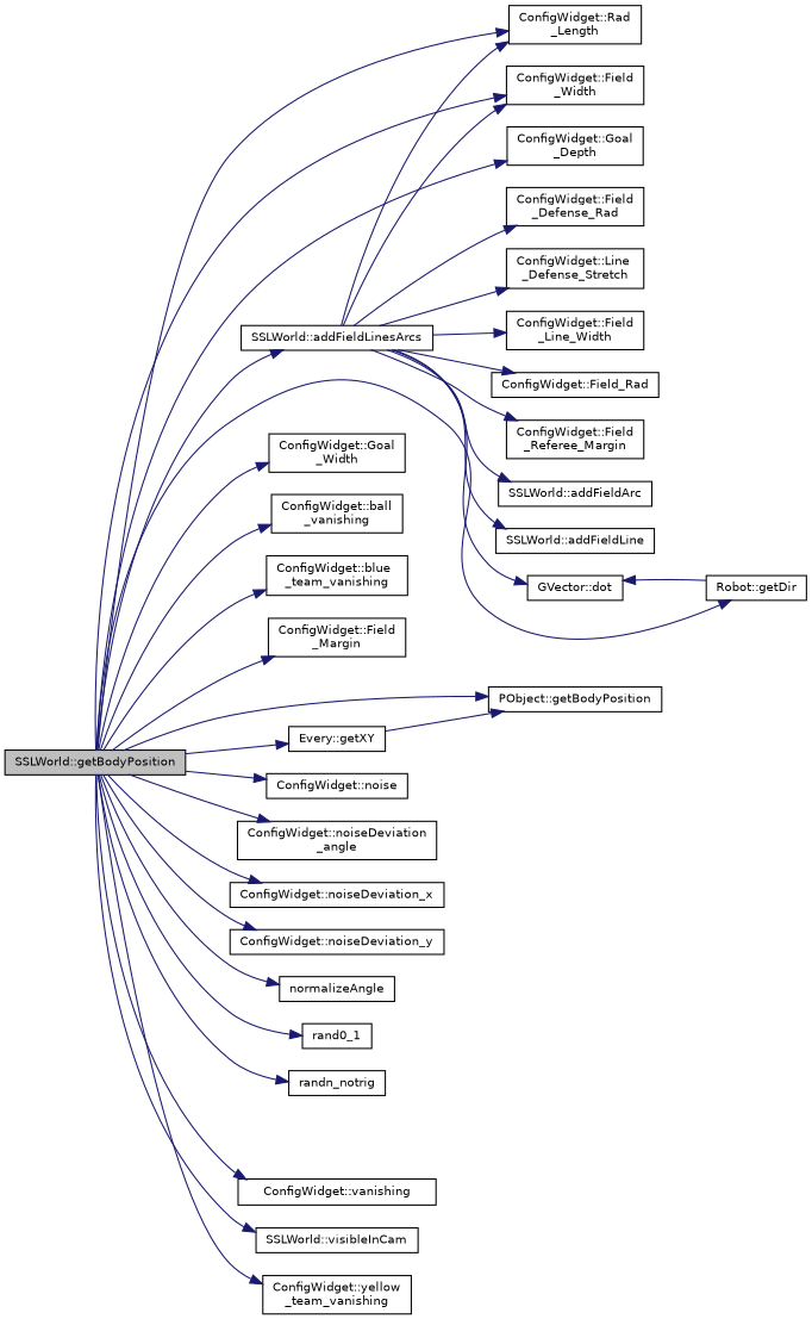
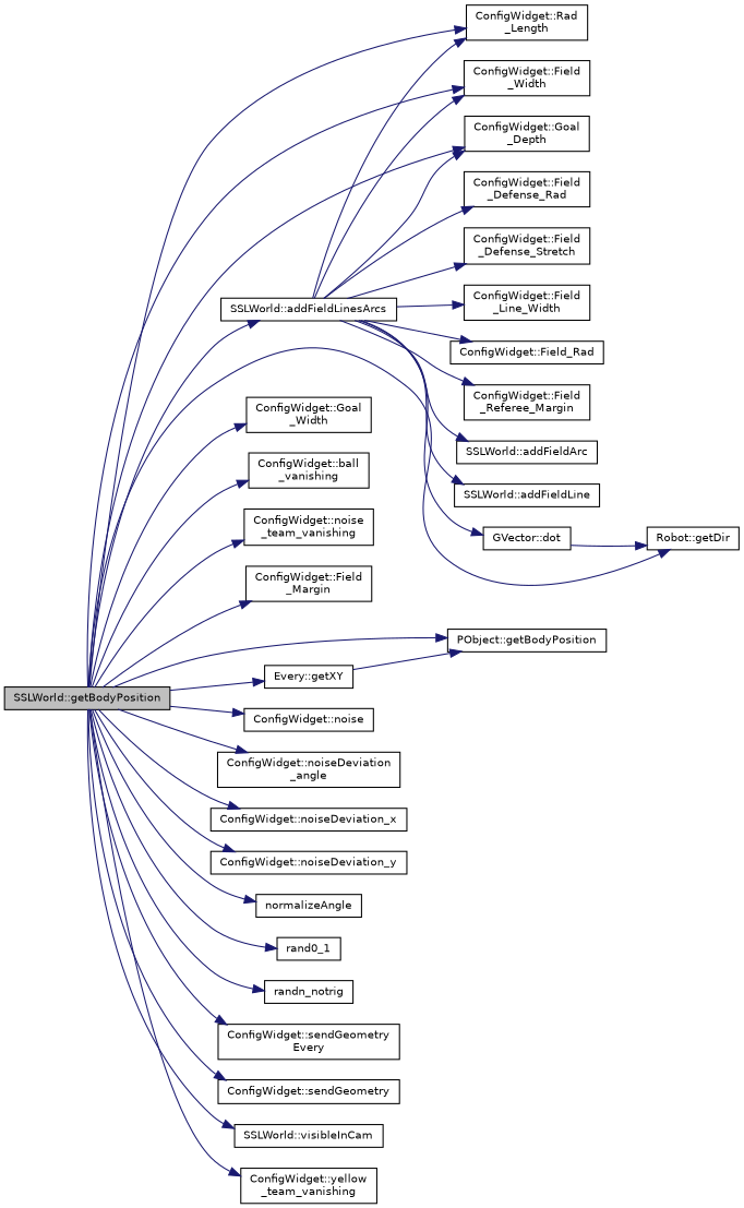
  digraph {
    rankdir=LR
    node [color=black fillcolor=white fontname=Helvetica fontsize=10 shape=record style=filled]
    edge [color=midnightblue fontname=Helvetica fontsize=10 labelfontname=Helvetica labelfontsize=10 style=solid]
    n1 [fillcolor=grey75 fontcolor=black height=0.2 label="SSLWorld::getBodyPosition" width=0.4]
    n2 [height=0.2 label="SSLWorld::addFieldLinesArcs" width=0.4]
    n3 [height=0.2 label="ConfigWidget::Rad\l_Length" width=0.4]
    n4 [height=0.2 label="ConfigWidget::Field\l_Width" width=0.4]
    n5 [height=0.2 label="ConfigWidget::Goal\l_Depth" width=0.4]
    n6 [height=0.2 label="ConfigWidget::Goal\l_Width" width=0.4]
    n7 [height=0.2 label="ConfigWidget::ball\l_vanishing" width=0.4]
-   n8 [height=0.2 label="ConfigWidget::blue\l_team_vanishing" width=0.4]
+   n8 [height=0.2 label="ConfigWidget::noise\l_team_vanishing" width=0.4]
    n9 [height=0.2 label="ConfigWidget::Field\l_Margin" width=0.4]
    n10 [height=0.2 label="PObject::getBodyPosition" width=0.4]
    n11 [height=0.2 label="Robot::getDir" width=0.4]
    n12 [height=0.2 label="Every::getXY" width=0.4]
    n13 [height=0.2 label="ConfigWidget::noise" width=0.4]
    n14 [height=0.2 label="ConfigWidget::noiseDeviation\l_angle" width=0.4]
    n15 [height=0.2 label="ConfigWidget::noiseDeviation_x" width=0.4]
    n16 [height=0.2 label="ConfigWidget::noiseDeviation_y" width=0.4]
    n17 [height=0.2 label=normalizeAngle width=0.4]
    n18 [height=0.2 label=rand0_1 width=0.4]
    n19 [height=0.2 label=randn_notrig width=0.4]
-   n21 [height=0.2 label="ConfigWidget::vanishing" width=0.4]
+   n20 [height=0.2 label="ConfigWidget::sendGeometry\lEvery" width=0.4]
+   n21 [height=0.2 label="ConfigWidget::sendGeometry" width=0.4]
    n22 [height=0.2 label="SSLWorld::visibleInCam" width=0.4]
    n23 [height=0.2 label="ConfigWidget::yellow\l_team_vanishing" width=0.4]
    n24 [height=0.2 label="SSLWorld::addFieldArc" width=0.4]
    n25 [height=0.2 label="SSLWorld::addFieldLine" width=0.4]
    n26 [height=0.2 label="ConfigWidget::Field\l_Defense_Rad" width=0.4]
-   n27 [height=0.2 label="ConfigWidget::Line\l_Defense_Stretch" width=0.4]
+   n27 [height=0.2 label="ConfigWidget::Field\l_Defense_Stretch" width=0.4]
    n28 [height=0.2 label="ConfigWidget::Field\l_Line_Width" width=0.4]
    n29 [height=0.2 label="ConfigWidget::Field_Rad" width=0.4]
    n30 [height=0.2 label="ConfigWidget::Field\l_Referee_Margin" width=0.4]
    n31 [height=0.2 label="GVector::dot" width=0.4]
    n1 -> n2
    n1 -> n3
    n1 -> n4
    n1 -> n5
    n1 -> n6
    n1 -> n7
    n1 -> n8
    n1 -> n9
    n1 -> n10
    n1 -> n11
    n1 -> n12
    n1 -> n13
    n1 -> n14
    n1 -> n15
    n1 -> n16
    n1 -> n17
    n1 -> n18
    n1 -> n19
+   n1 -> n20
    n1 -> n21
    n1 -> n22
    n1 -> n23
    n2 -> n3
    n2 -> n4
+   n2 -> n5
    n2 -> n24
    n2 -> n25
    n2 -> n26
    n2 -> n27
    n2 -> n28
    n2 -> n29
    n2 -> n30
    n2 -> n31
-   n11 -> n31
+   n31 -> n11
    n12 -> n10
  }
